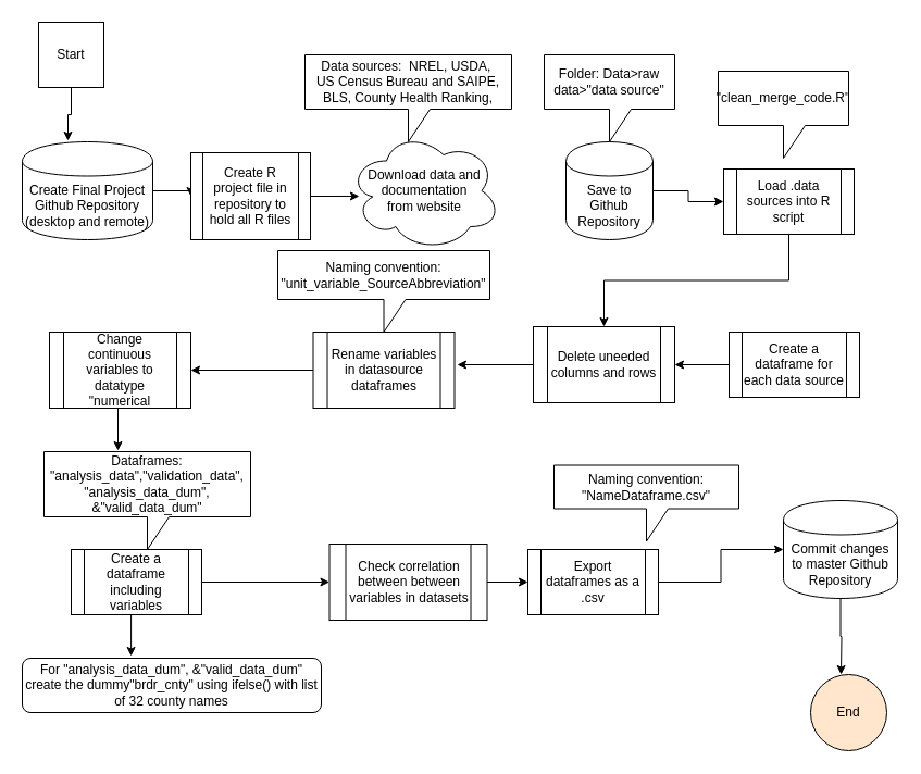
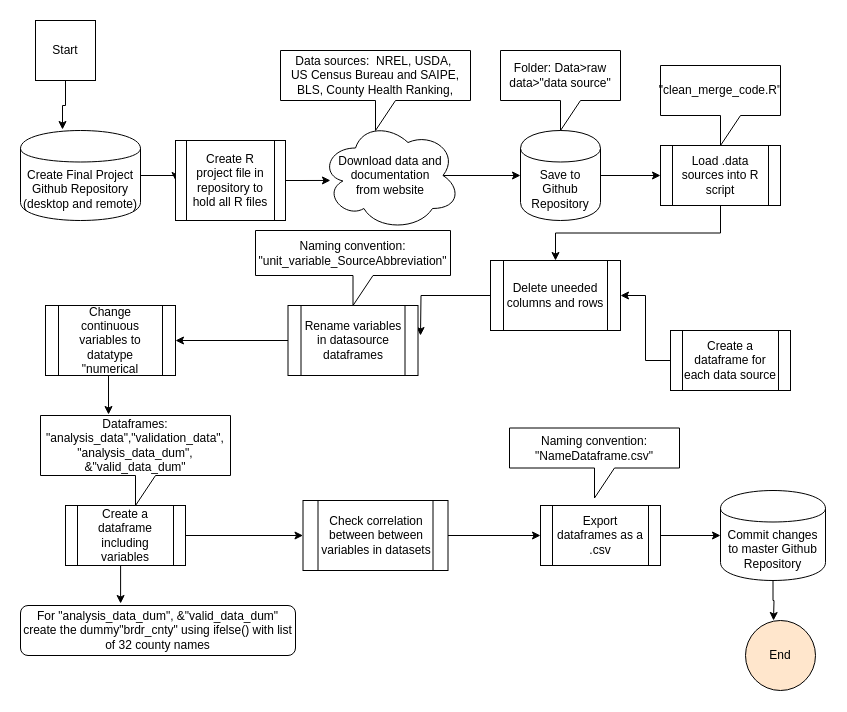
  <mxCell id="0" />
  <mxCell id="1" parent="0" />
+ <mxCell id="2" style="edgeStyle=orthogonalEdgeStyle;rounded=0;orthogonalLoop=1;jettySize=auto;html=1;exitX=0.875;exitY=0.5;exitDx=0;exitDy=0;exitPerimeter=0;entryX=0;entryY=0.5;entryDx=0;entryDy=0;" edge="1" parent="1" source="3" target="9"><mxGeometry relative="1" as="geometry" /></mxCell>
  <mxCell id="3" value="Download data and documentation &lt;br&gt;from website" style="ellipse;shape=cloud;whiteSpace=wrap;html=1;" parent="1" vertex="1"><mxGeometry x="320" y="120" width="140" height="110" as="geometry" /></mxCell>
  <mxCell id="4" style="edgeStyle=orthogonalEdgeStyle;rounded=0;orthogonalLoop=1;jettySize=auto;html=1;exitX=1;exitY=0.5;exitDx=0;exitDy=0;entryX=0;entryY=0.5;entryDx=0;entryDy=0;" edge="1" parent="1" source="5" target="28"><mxGeometry relative="1" as="geometry" /></mxCell>
  <mxCell id="5" value="Create Final Project Github Repository (desktop and remote)" style="shape=cylinder;whiteSpace=wrap;html=1;boundedLbl=1;backgroundOutline=1;" parent="1" vertex="1"><mxGeometry x="20" y="130" width="120" height="90" as="geometry" /></mxCell>
  <mxCell id="6" style="edgeStyle=orthogonalEdgeStyle;rounded=0;orthogonalLoop=1;jettySize=auto;html=1;exitX=0.5;exitY=1;exitDx=0;exitDy=0;entryX=0.35;entryY=-0.011;entryDx=0;entryDy=0;entryPerimeter=0;" edge="1" parent="1" source="7" target="5"><mxGeometry relative="1" as="geometry" /></mxCell>
  <mxCell id="7" value="Start" style="whiteSpace=wrap;html=1;aspect=fixed;rounded=0;" parent="1" vertex="1"><mxGeometry x="35" y="20" width="60" height="60" as="geometry" /></mxCell>
  <mxCell id="8" style="edgeStyle=orthogonalEdgeStyle;rounded=0;orthogonalLoop=1;jettySize=auto;html=1;exitX=1;exitY=0.5;exitDx=0;exitDy=0;entryX=0;entryY=0.5;entryDx=0;entryDy=0;" edge="1" parent="1" source="9" target="13"><mxGeometry relative="1" as="geometry" /></mxCell>
  <mxCell id="9" value="Save to Github Repository" style="shape=cylinder;whiteSpace=wrap;html=1;boundedLbl=1;backgroundOutline=1;" parent="1" vertex="1"><mxGeometry x="520" y="130" width="80" height="90" as="geometry" /></mxCell>
  <mxCell id="10" value="Folder: Data&amp;gt;raw data&amp;gt;&quot;data source&quot;" style="shape=callout;whiteSpace=wrap;html=1;perimeter=calloutPerimeter;" parent="1" vertex="1"><mxGeometry x="500" y="50" width="120" height="80" as="geometry" /></mxCell>
  <mxCell id="11" value="&lt;span&gt;Data sources:&amp;nbsp; NREL, USDA,&amp;nbsp;&lt;/span&gt;&lt;br&gt;&lt;span&gt;US Census Bureau and SAIPE,&lt;/span&gt;&lt;br&gt;&lt;span&gt;BLS, County Health Ranking,&lt;/span&gt;" style="shape=callout;whiteSpace=wrap;html=1;perimeter=calloutPerimeter;" parent="1" vertex="1"><mxGeometry x="280" y="50" width="190" height="80" as="geometry" /></mxCell>
  <mxCell id="12" style="edgeStyle=orthogonalEdgeStyle;rounded=0;orthogonalLoop=1;jettySize=auto;html=1;exitX=0.5;exitY=1;exitDx=0;exitDy=0;" edge="1" parent="1" source="13" target="15"><mxGeometry relative="1" as="geometry" /></mxCell>
- <mxCell id="13" value="Load .data sources into R script" style="shape=process;whiteSpace=wrap;html=1;backgroundOutline=1;" parent="1" vertex="1"><mxGeometry x="665" y="155" width="120" height="60" as="geometry" /></mxCell>
+ <mxCell id="13" value="Load .data sources into R script" style="shape=process;whiteSpace=wrap;html=1;backgroundOutline=1;" parent="1" vertex="1"><mxGeometry x="660" y="145" width="120" height="60" as="geometry" /></mxCell>
  <mxCell id="14" style="edgeStyle=orthogonalEdgeStyle;rounded=0;orthogonalLoop=1;jettySize=auto;html=1;exitX=0;exitY=0.5;exitDx=0;exitDy=0;" edge="1" parent="1" source="15"><mxGeometry relative="1" as="geometry"><mxPoint x="420" y="335" as="targetPoint" /></mxGeometry></mxCell>
- <mxCell id="15" value="Delete uneeded columns and rows" style="shape=process;whiteSpace=wrap;html=1;backgroundOutline=1;" parent="1" vertex="1"><mxGeometry x="490" y="300" width="130" height="70" as="geometry" /></mxCell>
+ <mxCell id="15" value="Delete uneeded columns and rows" style="shape=process;whiteSpace=wrap;html=1;backgroundOutline=1;" parent="1" vertex="1"><mxGeometry x="490" y="260" width="130" height="70" as="geometry" /></mxCell>
  <mxCell id="16" style="edgeStyle=orthogonalEdgeStyle;rounded=0;orthogonalLoop=1;jettySize=auto;html=1;exitX=0;exitY=0.5;exitDx=0;exitDy=0;entryX=1;entryY=0.5;entryDx=0;entryDy=0;" edge="1" parent="1" source="17" target="19"><mxGeometry relative="1" as="geometry" /></mxCell>
  <mxCell id="17" value="Rename variables in datasource dataframes" style="shape=process;whiteSpace=wrap;html=1;backgroundOutline=1;" vertex="1" parent="1"><mxGeometry x="287.5" y="305" width="130" height="70" as="geometry" /></mxCell>
  <mxCell id="18" style="edgeStyle=orthogonalEdgeStyle;rounded=0;orthogonalLoop=1;jettySize=auto;html=1;exitX=0.5;exitY=1;exitDx=0;exitDy=0;entryX=0.358;entryY=-0.011;entryDx=0;entryDy=0;entryPerimeter=0;" edge="1" parent="1" source="19" target="29"><mxGeometry relative="1" as="geometry" /></mxCell>
  <mxCell id="19" value="Change continuous variables to datatype &quot;numerical" style="shape=process;whiteSpace=wrap;html=1;backgroundOutline=1;" vertex="1" parent="1"><mxGeometry x="45" y="305" width="130" height="70" as="geometry" /></mxCell>
  <mxCell id="20" style="edgeStyle=orthogonalEdgeStyle;rounded=0;orthogonalLoop=1;jettySize=auto;html=1;exitX=0;exitY=0.5;exitDx=0;exitDy=0;entryX=1;entryY=0.5;entryDx=0;entryDy=0;" edge="1" parent="1" source="21" target="15"><mxGeometry relative="1" as="geometry" /></mxCell>
- <mxCell id="21" value="Create a dataframe for each data source" style="shape=process;whiteSpace=wrap;html=1;backgroundOutline=1;" vertex="1" parent="1"><mxGeometry x="670" y="305" width="120" height="60" as="geometry" /></mxCell>
+ <mxCell id="21" value="Create a dataframe for each data source" style="shape=process;whiteSpace=wrap;html=1;backgroundOutline=1;" vertex="1" parent="1"><mxGeometry x="670" y="330" width="120" height="60" as="geometry" /></mxCell>
  <mxCell id="22" value="&quot;clean_merge_code.R&quot;" style="shape=callout;whiteSpace=wrap;html=1;perimeter=calloutPerimeter;" vertex="1" parent="1"><mxGeometry x="660" y="65" width="120" height="80" as="geometry" /></mxCell>
  <mxCell id="23" style="edgeStyle=orthogonalEdgeStyle;rounded=0;orthogonalLoop=1;jettySize=auto;html=1;exitX=1;exitY=0.5;exitDx=0;exitDy=0;" edge="1" parent="1" source="25" target="31"><mxGeometry relative="1" as="geometry" /></mxCell>
  <mxCell id="24" style="edgeStyle=orthogonalEdgeStyle;rounded=0;orthogonalLoop=1;jettySize=auto;html=1;exitX=0.5;exitY=1;exitDx=0;exitDy=0;entryX=0.364;entryY=-0.04;entryDx=0;entryDy=0;entryPerimeter=0;" edge="1" parent="1" source="25" target="38"><mxGeometry relative="1" as="geometry" /></mxCell>
  <mxCell id="25" value="Create a dataframe including variables" style="shape=process;whiteSpace=wrap;html=1;backgroundOutline=1;" vertex="1" parent="1"><mxGeometry x="65" y="505" width="120" height="60" as="geometry" /></mxCell>
  <mxCell id="26" value="Naming convention: &quot;unit_variable_SourceAbbreviation&quot;" style="shape=callout;whiteSpace=wrap;html=1;perimeter=calloutPerimeter;" vertex="1" parent="1"><mxGeometry x="255" y="230" width="195" height="75" as="geometry" /></mxCell>
  <mxCell id="27" style="edgeStyle=orthogonalEdgeStyle;rounded=0;orthogonalLoop=1;jettySize=auto;html=1;exitX=1;exitY=0.5;exitDx=0;exitDy=0;entryX=0.071;entryY=0.545;entryDx=0;entryDy=0;entryPerimeter=0;" edge="1" parent="1" source="28" target="3"><mxGeometry relative="1" as="geometry" /></mxCell>
  <mxCell id="28" value="Create R project file in repository to hold all R files" style="shape=process;whiteSpace=wrap;html=1;backgroundOutline=1;" vertex="1" parent="1"><mxGeometry x="175" y="140" width="110" height="80" as="geometry" /></mxCell>
  <mxCell id="29" value="Dataframes: &quot;analysis_data&quot;,&quot;validation_data&quot;,&lt;br&gt;&quot;analysis_data_dum&quot;, &amp;amp;&quot;valid_data_dum&quot;&lt;br&gt;" style="shape=callout;whiteSpace=wrap;html=1;perimeter=calloutPerimeter;" vertex="1" parent="1"><mxGeometry x="40" y="415" width="190" height="90" as="geometry" /></mxCell>
  <mxCell id="30" style="edgeStyle=orthogonalEdgeStyle;rounded=0;orthogonalLoop=1;jettySize=auto;html=1;exitX=1;exitY=0.5;exitDx=0;exitDy=0;entryX=0;entryY=0.5;entryDx=0;entryDy=0;" edge="1" parent="1" source="31" target="33"><mxGeometry relative="1" as="geometry" /></mxCell>
  <mxCell id="31" value="Check correlation between between variables in datasets" style="shape=process;whiteSpace=wrap;html=1;backgroundOutline=1;" vertex="1" parent="1"><mxGeometry x="302.5" y="500" width="145" height="70" as="geometry" /></mxCell>
  <mxCell id="32" style="edgeStyle=orthogonalEdgeStyle;rounded=0;orthogonalLoop=1;jettySize=auto;html=1;exitX=1;exitY=0.5;exitDx=0;exitDy=0;entryX=0;entryY=0.5;entryDx=0;entryDy=0;" edge="1" parent="1" source="33" target="37"><mxGeometry relative="1" as="geometry" /></mxCell>
- <mxCell id="33" value="Export dataframes as a .csv" style="shape=process;whiteSpace=wrap;html=1;backgroundOutline=1;" vertex="1" parent="1"><mxGeometry x="485" y="505" width="120" height="60" as="geometry" /></mxCell>
+ <mxCell id="33" value="Export dataframes as a .csv" style="shape=process;whiteSpace=wrap;html=1;backgroundOutline=1;" vertex="1" parent="1"><mxGeometry x="540" y="505" width="120" height="60" as="geometry" /></mxCell>
  <mxCell id="34" value="End" style="ellipse;whiteSpace=wrap;html=1;aspect=fixed;fillColor=#ffe6cc;" vertex="1" parent="1"><mxGeometry x="745" y="620" width="70" height="70" as="geometry" /></mxCell>
  <mxCell id="35" value="Naming convention: &quot;NameDataframe.csv&quot;&lt;br&gt;" style="shape=callout;whiteSpace=wrap;html=1;perimeter=calloutPerimeter;" vertex="1" parent="1"><mxGeometry x="509" y="427.5" width="170" height="70" as="geometry" /></mxCell>
  <mxCell id="36" style="edgeStyle=orthogonalEdgeStyle;rounded=0;orthogonalLoop=1;jettySize=auto;html=1;exitX=0.5;exitY=1;exitDx=0;exitDy=0;" edge="1" parent="1" source="37"><mxGeometry relative="1" as="geometry"><mxPoint x="773" y="620" as="targetPoint" /></mxGeometry></mxCell>
- <mxCell id="37" value="Commit changes to master Github Repository" style="shape=cylinder;whiteSpace=wrap;html=1;boundedLbl=1;backgroundOutline=1;" vertex="1" parent="1"><mxGeometry x="720" y="460" width="105" height="90" as="geometry" /></mxCell>
+ <mxCell id="37" value="Commit changes to master Github Repository" style="shape=cylinder;whiteSpace=wrap;html=1;boundedLbl=1;backgroundOutline=1;" vertex="1" parent="1"><mxGeometry x="720" y="490" width="105" height="90" as="geometry" /></mxCell>
  <mxCell id="38" value="For &quot;analysis_data_dum&quot;, &amp;amp;&quot;valid_data_dum&quot; create the dummy&quot;brdr_cnty&quot; using ifelse() with list of 32 county names" style="rounded=1;whiteSpace=wrap;html=1;" vertex="1" parent="1"><mxGeometry x="20" y="605" width="275" height="50" as="geometry" /></mxCell>
